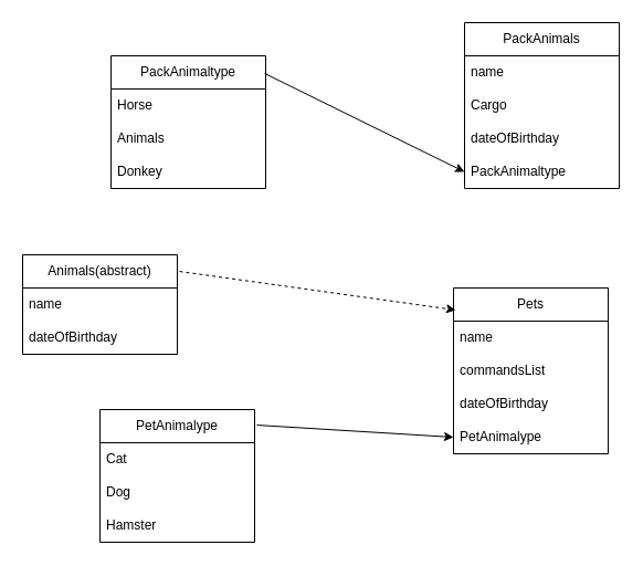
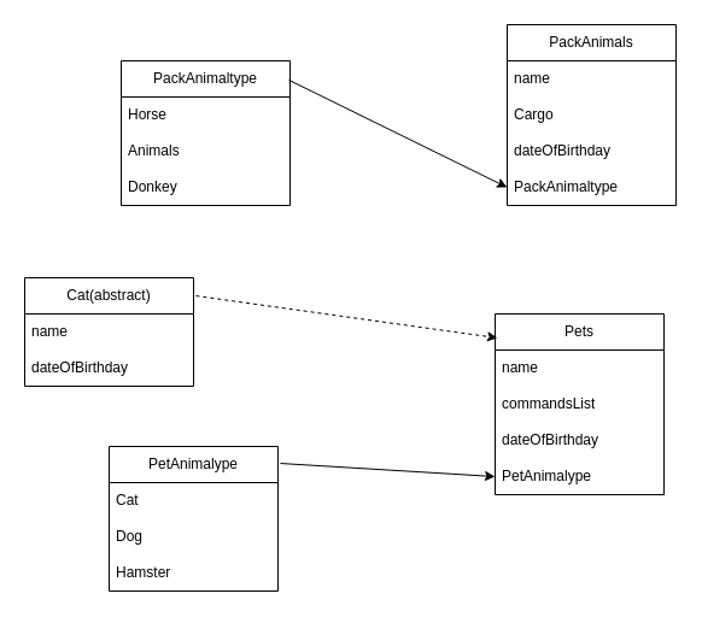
  <mxCell id="0" />
  <mxCell id="1" parent="0" />
- <mxCell id="2" value="Animals(abstract)" style="swimlane;fontStyle=0;childLayout=stackLayout;horizontal=1;startSize=30;horizontalStack=0;resizeParent=1;resizeParentMax=0;resizeLast=0;collapsible=1;marginBottom=0;whiteSpace=wrap;html=1;" parent="1" vertex="1"><mxGeometry x="20" y="230" width="140" height="90" as="geometry" /></mxCell>
+ <mxCell id="2" value="Cat(abstract)" style="swimlane;fontStyle=0;childLayout=stackLayout;horizontal=1;startSize=30;horizontalStack=0;resizeParent=1;resizeParentMax=0;resizeLast=0;collapsible=1;marginBottom=0;whiteSpace=wrap;html=1;" parent="1" vertex="1"><mxGeometry x="20" y="230" width="140" height="90" as="geometry" /></mxCell>
  <mxCell id="3" value="name" style="text;strokeColor=none;fillColor=none;align=left;verticalAlign=middle;spacingLeft=4;spacingRight=4;overflow=hidden;points=[[0,0.5],[1,0.5]];portConstraint=eastwest;rotatable=0;whiteSpace=wrap;html=1;" parent="2" vertex="1"><mxGeometry y="30" width="140" height="30" as="geometry" /></mxCell>
  <mxCell id="4" value="dateOfBirthday" style="text;strokeColor=none;fillColor=none;align=left;verticalAlign=middle;spacingLeft=4;spacingRight=4;overflow=hidden;points=[[0,0.5],[1,0.5]];portConstraint=eastwest;rotatable=0;whiteSpace=wrap;html=1;" parent="2" vertex="1"><mxGeometry y="60" width="140" height="30" as="geometry" /></mxCell>
  <mxCell id="5" value="Pets" style="swimlane;fontStyle=0;childLayout=stackLayout;horizontal=1;startSize=30;horizontalStack=0;resizeParent=1;resizeParentMax=0;resizeLast=0;collapsible=1;marginBottom=0;whiteSpace=wrap;html=1;" parent="1" vertex="1"><mxGeometry x="410" y="260" width="140" height="150" as="geometry" /></mxCell>
  <mxCell id="6" value="name" style="text;strokeColor=none;fillColor=none;align=left;verticalAlign=middle;spacingLeft=4;spacingRight=4;overflow=hidden;points=[[0,0.5],[1,0.5]];portConstraint=eastwest;rotatable=0;whiteSpace=wrap;html=1;" parent="5" vertex="1"><mxGeometry y="30" width="140" height="30" as="geometry" /></mxCell>
  <mxCell id="7" value="commandsList" style="text;strokeColor=none;fillColor=none;align=left;verticalAlign=middle;spacingLeft=4;spacingRight=4;overflow=hidden;points=[[0,0.5],[1,0.5]];portConstraint=eastwest;rotatable=0;whiteSpace=wrap;html=1;" parent="5" vertex="1"><mxGeometry y="60" width="140" height="30" as="geometry" /></mxCell>
  <mxCell id="8" value="dateOfBirthday" style="text;strokeColor=none;fillColor=none;align=left;verticalAlign=middle;spacingLeft=4;spacingRight=4;overflow=hidden;points=[[0,0.5],[1,0.5]];portConstraint=eastwest;rotatable=0;whiteSpace=wrap;html=1;" parent="5" vertex="1"><mxGeometry y="90" width="140" height="30" as="geometry" /></mxCell>
  <mxCell id="9" value="&lt;span style=&quot;text-align: center;&quot;&gt;PetAnimalype&lt;/span&gt;" style="text;strokeColor=none;fillColor=none;align=left;verticalAlign=middle;spacingLeft=4;spacingRight=4;overflow=hidden;points=[[0,0.5],[1,0.5]];portConstraint=eastwest;rotatable=0;whiteSpace=wrap;html=1;" parent="5" vertex="1"><mxGeometry y="120" width="140" height="30" as="geometry" /></mxCell>
  <mxCell id="10" value="PackAnimals" style="swimlane;fontStyle=0;childLayout=stackLayout;horizontal=1;startSize=30;horizontalStack=0;resizeParent=1;resizeParentMax=0;resizeLast=0;collapsible=1;marginBottom=0;whiteSpace=wrap;html=1;" parent="1" vertex="1"><mxGeometry x="420" y="20" width="140" height="150" as="geometry" /></mxCell>
  <mxCell id="11" value="name" style="text;strokeColor=none;fillColor=none;align=left;verticalAlign=middle;spacingLeft=4;spacingRight=4;overflow=hidden;points=[[0,0.5],[1,0.5]];portConstraint=eastwest;rotatable=0;whiteSpace=wrap;html=1;" parent="10" vertex="1"><mxGeometry y="30" width="140" height="30" as="geometry" /></mxCell>
  <mxCell id="12" value="Cargo" style="text;strokeColor=none;fillColor=none;align=left;verticalAlign=middle;spacingLeft=4;spacingRight=4;overflow=hidden;points=[[0,0.5],[1,0.5]];portConstraint=eastwest;rotatable=0;whiteSpace=wrap;html=1;" parent="10" vertex="1"><mxGeometry y="60" width="140" height="30" as="geometry" /></mxCell>
  <mxCell id="13" value="dateOfBirthday" style="text;strokeColor=none;fillColor=none;align=left;verticalAlign=middle;spacingLeft=4;spacingRight=4;overflow=hidden;points=[[0,0.5],[1,0.5]];portConstraint=eastwest;rotatable=0;whiteSpace=wrap;html=1;" parent="10" vertex="1"><mxGeometry y="90" width="140" height="30" as="geometry" /></mxCell>
  <mxCell id="14" value="&lt;span style=&quot;text-align: center;&quot;&gt;PackAnimaltype&lt;/span&gt;" style="text;strokeColor=none;fillColor=none;align=left;verticalAlign=middle;spacingLeft=4;spacingRight=4;overflow=hidden;points=[[0,0.5],[1,0.5]];portConstraint=eastwest;rotatable=0;whiteSpace=wrap;html=1;" parent="10" vertex="1"><mxGeometry y="120" width="140" height="30" as="geometry" /></mxCell>
  <mxCell id="15" value="PetAnimalype" style="swimlane;fontStyle=0;childLayout=stackLayout;horizontal=1;startSize=30;horizontalStack=0;resizeParent=1;resizeParentMax=0;resizeLast=0;collapsible=1;marginBottom=0;whiteSpace=wrap;html=1;" parent="1" vertex="1"><mxGeometry x="90" y="370" width="140" height="120" as="geometry" /></mxCell>
  <mxCell id="16" value="Cat" style="text;strokeColor=none;fillColor=none;align=left;verticalAlign=middle;spacingLeft=4;spacingRight=4;overflow=hidden;points=[[0,0.5],[1,0.5]];portConstraint=eastwest;rotatable=0;whiteSpace=wrap;html=1;" parent="15" vertex="1"><mxGeometry y="30" width="140" height="30" as="geometry" /></mxCell>
  <mxCell id="17" value="Dog" style="text;strokeColor=none;fillColor=none;align=left;verticalAlign=middle;spacingLeft=4;spacingRight=4;overflow=hidden;points=[[0,0.5],[1,0.5]];portConstraint=eastwest;rotatable=0;whiteSpace=wrap;html=1;" parent="15" vertex="1"><mxGeometry y="60" width="140" height="30" as="geometry" /></mxCell>
  <mxCell id="18" value="Hamster" style="text;strokeColor=none;fillColor=none;align=left;verticalAlign=middle;spacingLeft=4;spacingRight=4;overflow=hidden;points=[[0,0.5],[1,0.5]];portConstraint=eastwest;rotatable=0;whiteSpace=wrap;html=1;" parent="15" vertex="1"><mxGeometry y="90" width="140" height="30" as="geometry" /></mxCell>
  <mxCell id="19" value="PackAnimaltype" style="swimlane;fontStyle=0;childLayout=stackLayout;horizontal=1;startSize=30;horizontalStack=0;resizeParent=1;resizeParentMax=0;resizeLast=0;collapsible=1;marginBottom=0;whiteSpace=wrap;html=1;" parent="1" vertex="1"><mxGeometry x="100" y="50" width="140" height="120" as="geometry" /></mxCell>
  <mxCell id="20" value="Horse" style="text;strokeColor=none;fillColor=none;align=left;verticalAlign=middle;spacingLeft=4;spacingRight=4;overflow=hidden;points=[[0,0.5],[1,0.5]];portConstraint=eastwest;rotatable=0;whiteSpace=wrap;html=1;" parent="19" vertex="1"><mxGeometry y="30" width="140" height="30" as="geometry" /></mxCell>
  <mxCell id="21" value="Animals" style="text;strokeColor=none;fillColor=none;align=left;verticalAlign=middle;spacingLeft=4;spacingRight=4;overflow=hidden;points=[[0,0.5],[1,0.5]];portConstraint=eastwest;rotatable=0;whiteSpace=wrap;html=1;" parent="19" vertex="1"><mxGeometry y="60" width="140" height="30" as="geometry" /></mxCell>
  <mxCell id="22" value="Donkey" style="text;strokeColor=none;fillColor=none;align=left;verticalAlign=middle;spacingLeft=4;spacingRight=4;overflow=hidden;points=[[0,0.5],[1,0.5]];portConstraint=eastwest;rotatable=0;whiteSpace=wrap;html=1;" parent="19" vertex="1"><mxGeometry y="90" width="140" height="30" as="geometry" /></mxCell>
  <mxCell id="23" value="" style="endArrow=classic;html=1;rounded=0;exitX=1.014;exitY=0.167;exitDx=0;exitDy=0;exitPerimeter=0;entryX=0.014;entryY=0.133;entryDx=0;entryDy=0;entryPerimeter=0;dashed=1;" parent="1" source="2" target="5" edge="1"><mxGeometry width="50" height="50" relative="1" as="geometry"><mxPoint x="150" y="390" as="sourcePoint" /><mxPoint x="290" y="350" as="targetPoint" /></mxGeometry></mxCell>
  <mxCell id="24" value="" style="endArrow=classic;html=1;rounded=0;exitX=0.993;exitY=0.133;exitDx=0;exitDy=0;exitPerimeter=0;entryX=0;entryY=0.5;entryDx=0;entryDy=0;" parent="1" source="19" target="14" edge="1"><mxGeometry width="50" height="50" relative="1" as="geometry"><mxPoint x="330" y="200" as="sourcePoint" /><mxPoint x="380" y="150" as="targetPoint" /></mxGeometry></mxCell>
  <mxCell id="25" value="" style="endArrow=classic;html=1;rounded=0;exitX=1.014;exitY=0.117;exitDx=0;exitDy=0;exitPerimeter=0;entryX=0;entryY=0.5;entryDx=0;entryDy=0;" parent="1" source="15" target="9" edge="1"><mxGeometry width="50" height="50" relative="1" as="geometry"><mxPoint x="330" y="400" as="sourcePoint" /><mxPoint x="380" y="350" as="targetPoint" /></mxGeometry></mxCell>
